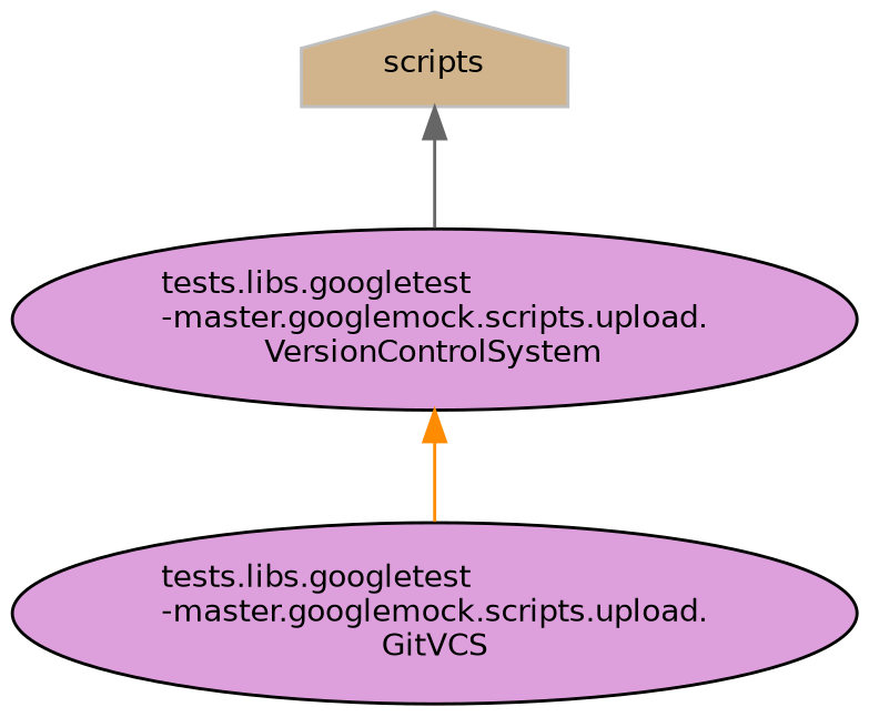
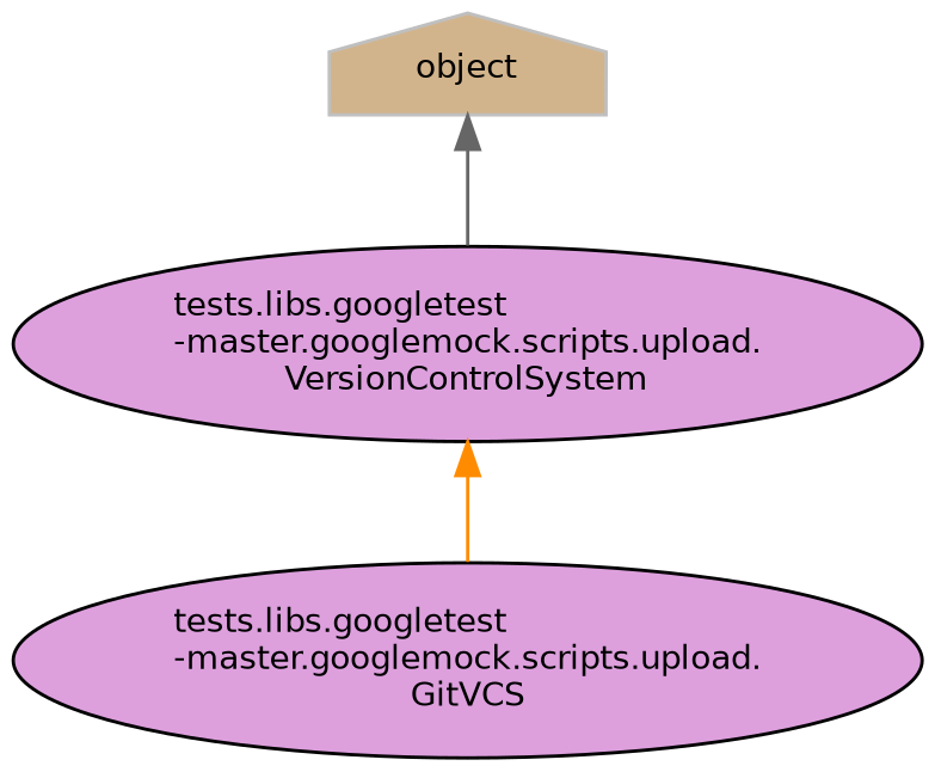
  digraph {
    node [color=black fillcolor=plum fontname=Helvetica fontsize=10 shape=ellipse style=filled]
    edge [dir=back fontname=Helvetica fontsize=10 labelfontname=Helvetica labelfontsize=10 style=solid]
    n1 [fontcolor=black height=0.2 label="tests.libs.googletest\l-master.googlemock.scripts.upload.\lGitVCS" width=0.4]
    n2 [height=0.2 label="tests.libs.googletest\l-master.googlemock.scripts.upload.\lVersionControlSystem" width=0.4]
-   n3 [color=grey75 fillcolor=tan height=0.2 label=scripts shape=house width=0.4]
+   n3 [color=grey75 fillcolor=tan height=0.2 label=object shape=house width=0.4]
    n2 -> n1 [color=darkorange]
    n3 -> n2 [color=gray40]
  }
